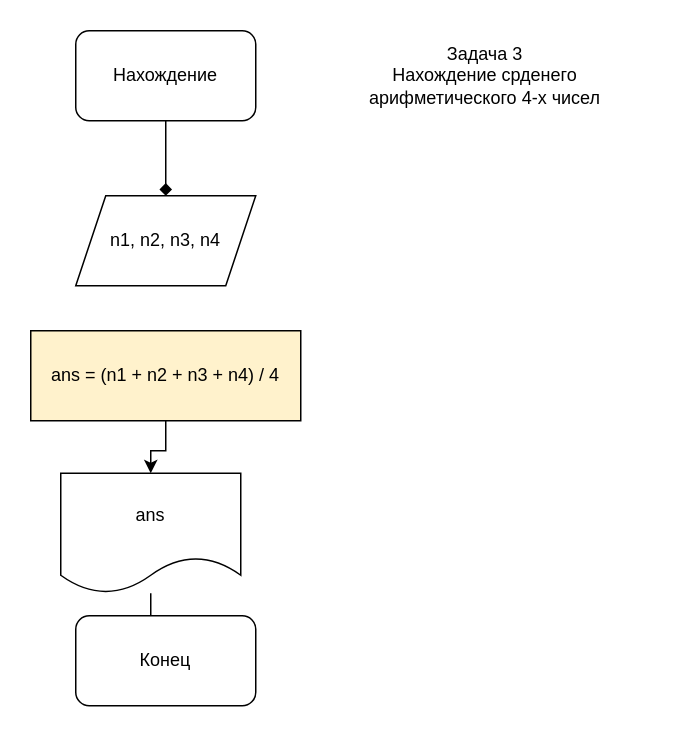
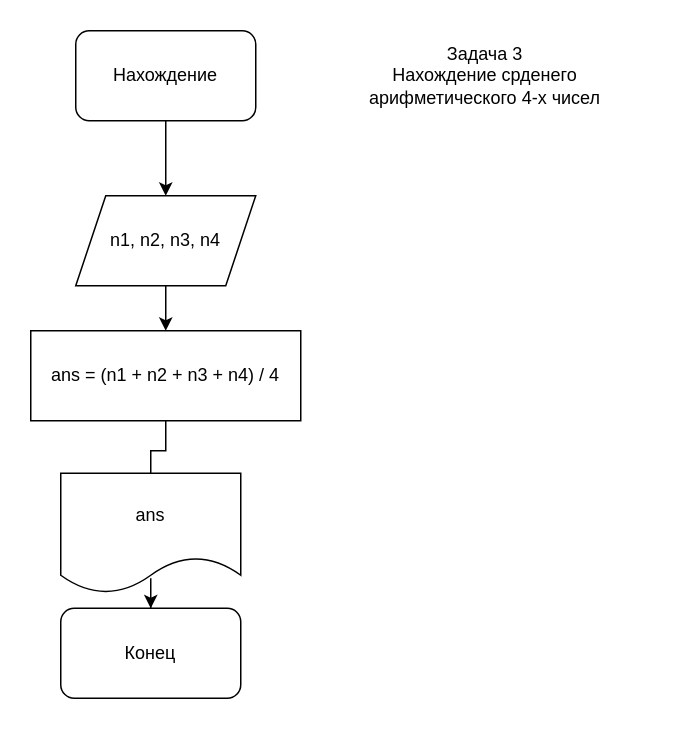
  <mxCell id="0" />
  <mxCell id="1" parent="0" />
- <mxCell id="2" value="" style="edgeStyle=orthogonalEdgeStyle;rounded=0;orthogonalLoop=1;jettySize=auto;html=1;endArrow=diamond;" parent="1" source="3" target="5" edge="1"><mxGeometry relative="1" as="geometry" /></mxCell>
+ <mxCell id="2" value="" style="edgeStyle=orthogonalEdgeStyle;rounded=0;orthogonalLoop=1;jettySize=auto;html=1;" parent="1" source="3" target="5" edge="1"><mxGeometry relative="1" as="geometry" /></mxCell>
  <mxCell id="3" value="Нахождение" style="rounded=1;whiteSpace=wrap;html=1;" parent="1" vertex="1"><mxGeometry x="50" y="20" width="120" height="60" as="geometry" /></mxCell>
+ <mxCell id="4" value="" style="edgeStyle=orthogonalEdgeStyle;rounded=0;orthogonalLoop=1;jettySize=auto;html=1;" parent="1" source="5" target="7" edge="1"><mxGeometry relative="1" as="geometry" /></mxCell>
  <mxCell id="5" value="n1, n2, n3, n4" style="shape=parallelogram;perimeter=parallelogramPerimeter;whiteSpace=wrap;html=1;fixedSize=1;" parent="1" vertex="1"><mxGeometry x="50" y="130" width="120" height="60" as="geometry" /></mxCell>
- <mxCell id="6" value="" style="edgeStyle=orthogonalEdgeStyle;rounded=0;orthogonalLoop=1;jettySize=auto;html=1;" parent="1" source="7" target="9" edge="1"><mxGeometry relative="1" as="geometry" /></mxCell>
- <mxCell id="7" value="ans = (n1 + n2 + n3 + n4) / 4" style="rounded=0;whiteSpace=wrap;html=1;fillColor=#fff2cc;" parent="1" vertex="1"><mxGeometry x="20" y="220" width="180" height="60" as="geometry" /></mxCell>
+ <mxCell id="6" value="" style="edgeStyle=orthogonalEdgeStyle;rounded=0;orthogonalLoop=1;jettySize=auto;html=1;endArrow=none;" parent="1" source="7" target="9" edge="1"><mxGeometry relative="1" as="geometry" /></mxCell>
+ <mxCell id="7" value="ans = (n1 + n2 + n3 + n4) / 4" style="rounded=0;whiteSpace=wrap;html=1;" parent="1" vertex="1"><mxGeometry x="20" y="220" width="180" height="60" as="geometry" /></mxCell>
  <mxCell id="8" value="" style="edgeStyle=orthogonalEdgeStyle;rounded=0;orthogonalLoop=1;jettySize=auto;html=1;" parent="1" source="9" target="10" edge="1"><mxGeometry relative="1" as="geometry" /></mxCell>
  <mxCell id="9" value="ans" style="shape=document;whiteSpace=wrap;html=1;boundedLbl=1;" parent="1" vertex="1"><mxGeometry x="40" y="315" width="120" height="80" as="geometry" /></mxCell>
- <mxCell id="10" value="Конец" style="rounded=1;whiteSpace=wrap;html=1;" parent="1" vertex="1"><mxGeometry x="50" y="410" width="120" height="60" as="geometry" /></mxCell>
+ <mxCell id="10" value="Конец" style="rounded=1;whiteSpace=wrap;html=1;" parent="1" vertex="1"><mxGeometry x="40" y="405" width="120" height="60" as="geometry" /></mxCell>
  <mxCell id="11" value="Задача 3&lt;br&gt;Нахождение срденего арифметического 4-х чисел" style="text;html=1;strokeColor=none;fillColor=none;align=center;verticalAlign=middle;whiteSpace=wrap;rounded=0;" parent="1" vertex="1"><mxGeometry x="210" y="25" width="226" height="50" as="geometry" /></mxCell>
